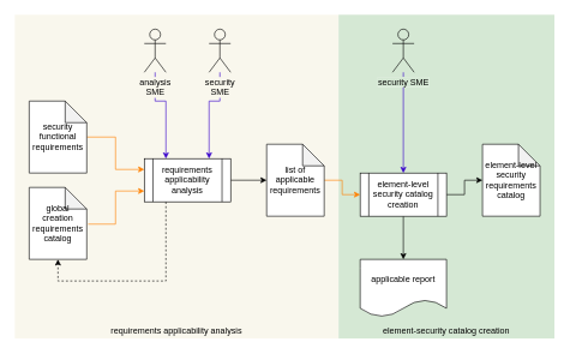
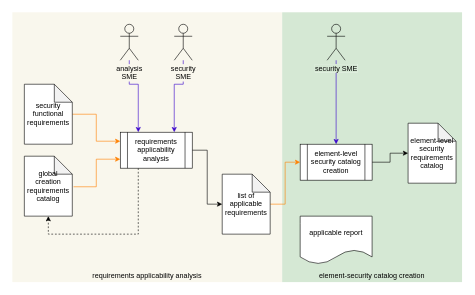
  <mxCell id="0" />
  <mxCell id="1" parent="0" />
  <mxCell id="2" value="" style="rounded=0;whiteSpace=wrap;html=1;fillColor=#f9f7ed;strokeColor=none;" parent="1" vertex="1"><mxGeometry x="20" y="20" width="450" height="450" as="geometry" /></mxCell>
  <mxCell id="3" value="" style="rounded=0;whiteSpace=wrap;html=1;strokeColor=none;fillColor=#D5E8D4;" parent="1" vertex="1"><mxGeometry x="470" y="20" width="300" height="450" as="geometry" /></mxCell>
  <mxCell id="4" value="applicable report" style="shape=document;whiteSpace=wrap;html=1;boundedLbl=1;" parent="1" vertex="1"><mxGeometry x="500" y="360" width="120" height="80" as="geometry" /></mxCell>
  <mxCell id="5" style="edgeStyle=orthogonalEdgeStyle;rounded=0;orthogonalLoop=1;jettySize=auto;html=1;exitX=0.25;exitY=1;exitDx=0;exitDy=0;entryX=0.5;entryY=1;entryDx=0;entryDy=0;entryPerimeter=0;dashed=1;" parent="1" source="18" target="20" edge="1"><mxGeometry relative="1" as="geometry"><Array as="points"><mxPoint x="230" y="390" /><mxPoint x="80" y="390" /></Array></mxGeometry></mxCell>
  <mxCell id="6" style="edgeStyle=orthogonalEdgeStyle;rounded=0;orthogonalLoop=1;jettySize=auto;html=1;entryX=0.25;entryY=0;entryDx=0;entryDy=0;fillColor=#6a00ff;strokeColor=#3700CC;" parent="1" source="7" target="18" edge="1"><mxGeometry relative="1" as="geometry"><Array as="points"><mxPoint x="215" y="140" /><mxPoint x="230" y="140" /></Array></mxGeometry></mxCell>
  <mxCell id="7" value="&lt;span style=&quot;&quot;&gt;analysis&lt;br&gt;SME&lt;/span&gt;" style="shape=umlActor;verticalLabelPosition=bottom;labelBackgroundColor=#F9F7ED;verticalAlign=top;html=1;outlineConnect=0;fillColor=#F9F7ED;" parent="1" vertex="1"><mxGeometry x="200" y="40" width="30" height="60" as="geometry" /></mxCell>
  <mxCell id="8" style="edgeStyle=orthogonalEdgeStyle;rounded=0;orthogonalLoop=1;jettySize=auto;html=1;entryX=0.75;entryY=0;entryDx=0;entryDy=0;fillColor=#6a00ff;strokeColor=#3700CC;" parent="1" target="18" edge="1"><mxGeometry relative="1" as="geometry"><mxPoint x="305" y="100" as="sourcePoint" /><Array as="points"><mxPoint x="305" y="140" /><mxPoint x="290" y="140" /></Array></mxGeometry></mxCell>
  <mxCell id="9" value="" style="edgeStyle=orthogonalEdgeStyle;rounded=0;orthogonalLoop=1;jettySize=auto;html=1;fillColor=#6a00ff;strokeColor=#3700CC;entryX=0.5;entryY=0;entryDx=0;entryDy=0;" parent="1" source="25" target="16" edge="1"><mxGeometry relative="1" as="geometry"><Array as="points" /><mxPoint x="890" y="150" as="sourcePoint" /><mxPoint x="1140" y="210" as="targetPoint" /></mxGeometry></mxCell>
  <mxCell id="10" value="&lt;span style=&quot;&quot;&gt;security&lt;br&gt;SME&lt;/span&gt;" style="shape=umlActor;verticalLabelPosition=bottom;labelBackgroundColor=#F9F7ED;verticalAlign=top;html=1;outlineConnect=0;fillColor=none;" parent="1" vertex="1"><mxGeometry x="290" y="40" width="30" height="60" as="geometry" /></mxCell>
  <mxCell id="11" style="edgeStyle=orthogonalEdgeStyle;rounded=0;orthogonalLoop=1;jettySize=auto;html=1;entryX=0;entryY=0.25;entryDx=0;entryDy=0;strokeColor=#FF8000;" parent="1" source="12" target="18" edge="1"><mxGeometry relative="1" as="geometry" /></mxCell>
  <mxCell id="12" value="security functional requirements" style="shape=note;whiteSpace=wrap;html=1;backgroundOutline=1;darkOpacity=0.05;" parent="1" vertex="1"><mxGeometry x="40" y="140" width="80" height="100" as="geometry" /></mxCell>
  <mxCell id="13" style="edgeStyle=orthogonalEdgeStyle;rounded=0;orthogonalLoop=1;jettySize=auto;html=1;entryX=0;entryY=0.5;entryDx=0;entryDy=0;exitX=1;exitY=0.5;exitDx=0;exitDy=0;entryPerimeter=0;" parent="1" source="18" target="24" edge="1"><mxGeometry relative="1" as="geometry"><mxPoint x="490" y="240" as="sourcePoint" /></mxGeometry></mxCell>
  <mxCell id="14" style="edgeStyle=orthogonalEdgeStyle;rounded=0;orthogonalLoop=1;jettySize=auto;html=1;entryX=0;entryY=0.5;entryDx=0;entryDy=0;entryPerimeter=0;" parent="1" source="16" target="17" edge="1"><mxGeometry relative="1" as="geometry" /></mxCell>
- <mxCell id="15" style="edgeStyle=orthogonalEdgeStyle;rounded=0;orthogonalLoop=1;jettySize=auto;html=1;entryX=0.5;entryY=0;entryDx=0;entryDy=0;exitX=0.5;exitY=1;exitDx=0;exitDy=0;" parent="1" source="16" target="4" edge="1"><mxGeometry relative="1" as="geometry" /></mxCell>
  <mxCell id="16" value="element-level security catalog&lt;br&gt;creation" style="shape=process;whiteSpace=wrap;html=1;backgroundOutline=1;" parent="1" vertex="1"><mxGeometry x="500" y="240" width="120" height="60" as="geometry" /></mxCell>
- <mxCell id="17" value="element-level security requirements catalog" style="shape=note;whiteSpace=wrap;html=1;backgroundOutline=1;darkOpacity=0.05;" parent="1" vertex="1"><mxGeometry x="670" y="200" width="80" height="100" as="geometry" /></mxCell>
+ <mxCell id="17" value="element-level security requirements catalog" style="shape=note;whiteSpace=wrap;html=1;backgroundOutline=1;darkOpacity=0.05;" parent="1" vertex="1"><mxGeometry x="680" y="205" width="80" height="100" as="geometry" /></mxCell>
  <mxCell id="18" value="requirements applicability&lt;br&gt;analysis" style="shape=process;whiteSpace=wrap;html=1;backgroundOutline=1;" parent="1" vertex="1"><mxGeometry x="200" y="220" width="120" height="60" as="geometry" /></mxCell>
  <mxCell id="19" style="edgeStyle=orthogonalEdgeStyle;rounded=0;orthogonalLoop=1;jettySize=auto;html=1;exitX=1.025;exitY=0.51;exitDx=0;exitDy=0;exitPerimeter=0;entryX=0;entryY=0.75;entryDx=0;entryDy=0;strokeColor=#FF8000;" parent="1" source="20" target="18" edge="1"><mxGeometry relative="1" as="geometry" /></mxCell>
  <mxCell id="20" value="global&lt;br&gt;creation requirements catalog" style="shape=note;whiteSpace=wrap;html=1;backgroundOutline=1;darkOpacity=0.05;" parent="1" vertex="1"><mxGeometry x="40" y="260" width="80" height="100" as="geometry" /></mxCell>
  <mxCell id="21" value="requirements applicability analysis" style="text;html=1;strokeColor=none;fillColor=none;align=center;verticalAlign=middle;whiteSpace=wrap;rounded=0;" parent="1" vertex="1"><mxGeometry x="20" y="450" width="450" height="20" as="geometry" /></mxCell>
  <mxCell id="22" value="element-security catalog creation" style="text;html=1;strokeColor=none;fillColor=none;align=center;verticalAlign=middle;whiteSpace=wrap;rounded=0;" parent="1" vertex="1"><mxGeometry x="470" y="450" width="300" height="20" as="geometry" /></mxCell>
  <mxCell id="23" style="edgeStyle=orthogonalEdgeStyle;rounded=0;orthogonalLoop=1;jettySize=auto;html=1;entryX=0;entryY=0.5;entryDx=0;entryDy=0;strokeColor=#FF8000;" parent="1" source="24" target="16" edge="1"><mxGeometry relative="1" as="geometry" /></mxCell>
- <mxCell id="24" value="list of applicable requirements" style="shape=note;whiteSpace=wrap;html=1;backgroundOutline=1;darkOpacity=0.05;" parent="1" vertex="1"><mxGeometry x="370" y="200" width="80" height="100" as="geometry" /></mxCell>
+ <mxCell id="24" value="list of applicable requirements" style="shape=note;whiteSpace=wrap;html=1;backgroundOutline=1;darkOpacity=0.05;" parent="1" vertex="1"><mxGeometry x="370" y="290" width="80" height="100" as="geometry" /></mxCell>
  <mxCell id="25" value="&lt;span style=&quot;background-color: rgb(213 , 232 , 212)&quot;&gt;security SME&lt;/span&gt;" style="shape=umlActor;verticalLabelPosition=bottom;labelBackgroundColor=#ffffff;verticalAlign=top;html=1;outlineConnect=0;fillColor=none;" parent="1" vertex="1"><mxGeometry x="545" y="40" width="30" height="60" as="geometry" /></mxCell>
